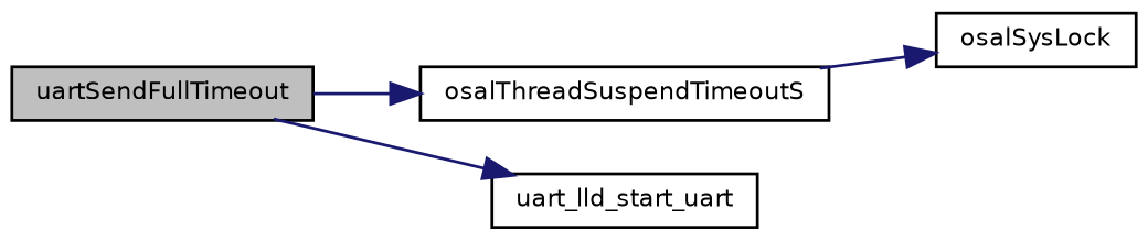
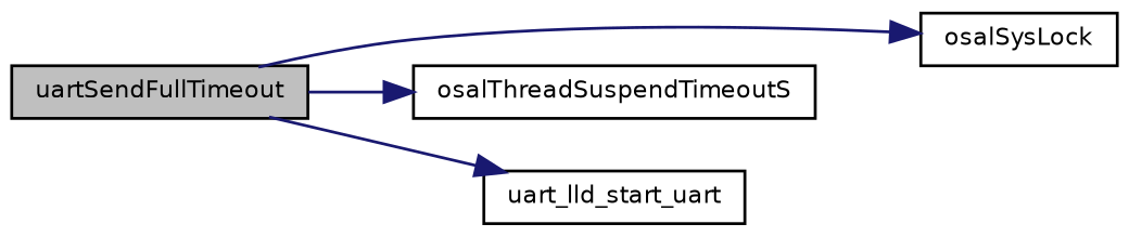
  digraph {
    rankdir=LR
    node [color=black fontname=Helvetica fontsize=8 shape=record]
    edge [color=midnightblue fontname=Helvetica fontsize=8 labelfontname=Helvetica labelfontsize=8 style=solid]
    n1 [fillcolor=grey75 fontcolor=black height=0.2 label=uartSendFullTimeout style=filled width=0.4]
    n2 [height=0.2 label=osalSysLock width=0.4]
    n3 [height=0.2 label=osalThreadSuspendTimeoutS width=0.4]
    n4 [height=0.2 label=uart_lld_start_uart width=0.4]
-   n3 -> n2
+   n1 -> n2
    n1 -> n3
    n1 -> n4
  }
